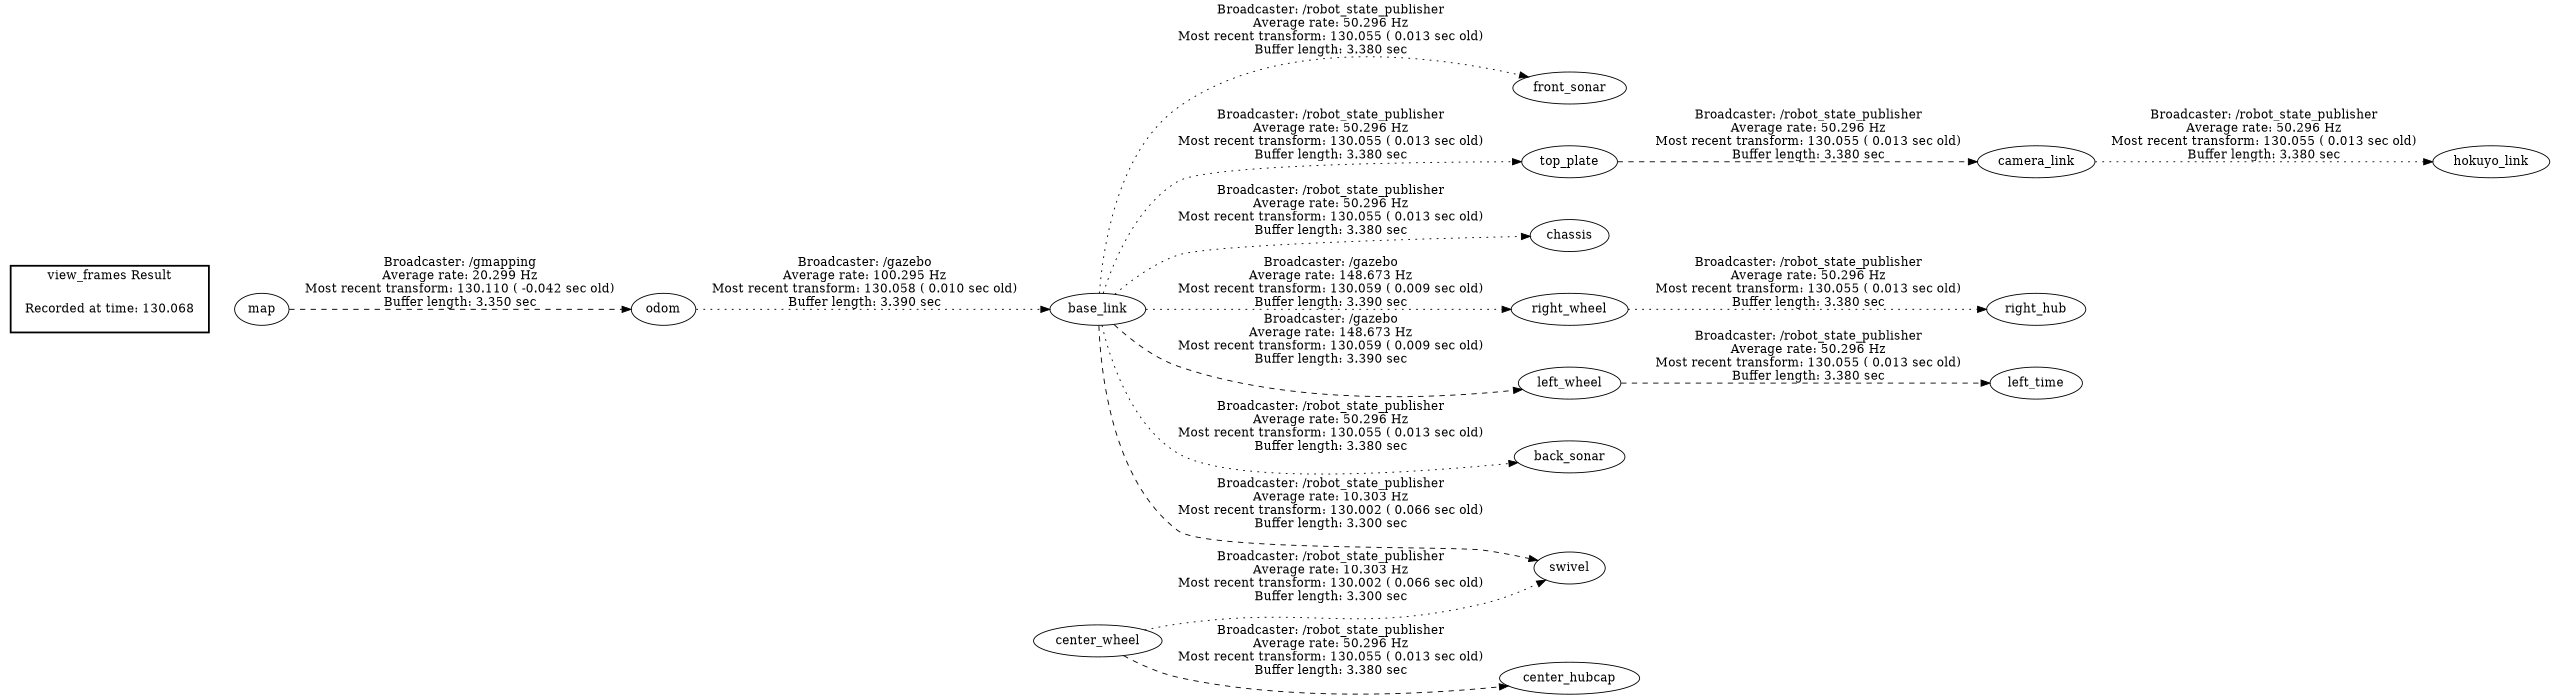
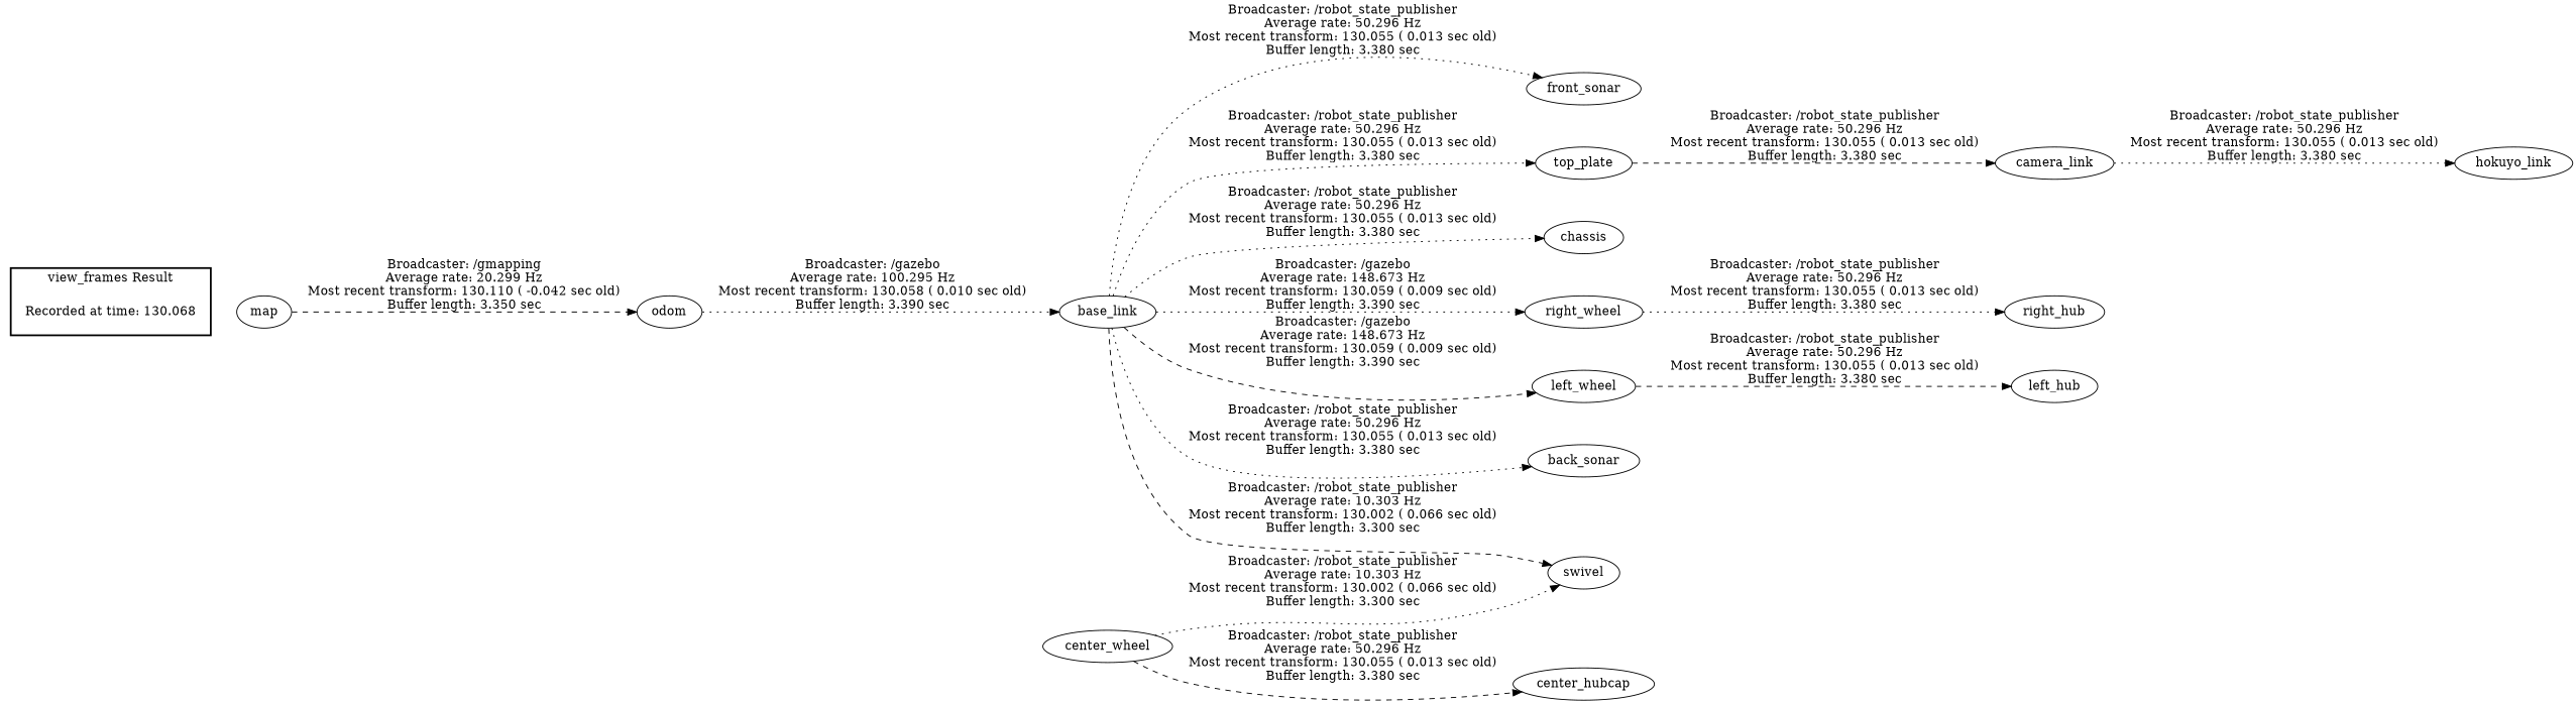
  digraph {
    rankdir=LR
    edge [style=dotted]
    "Recorded at time: 130.068" [shape=plaintext]
    map
    odom
    base_link
    right_wheel
    left_wheel
    back_sonar
    front_sonar
    top_plate
    swivel
    chassis
    right_hub
-   left_hub [label=left_time]
+   left_hub
    camera_link
    hokuyo_link
    center_wheel
    center_hubcap
    subgraph cluster_1 {
      color=black
      label="view_frames Result"
      style=bold
      "Recorded at time: 130.068"
    }
    "Recorded at time: 130.068" -> map [style=invis]
    map -> odom [label="Broadcaster: /gmapping\nAverage rate: 20.299 Hz\nMost recent transform: 130.110 ( -0.042 sec old)\nBuffer length: 3.350 sec\n" style=dashed]
    odom -> base_link [label="Broadcaster: /gazebo\nAverage rate: 100.295 Hz\nMost recent transform: 130.058 ( 0.010 sec old)\nBuffer length: 3.390 sec\n"]
    base_link -> right_wheel [label="Broadcaster: /gazebo\nAverage rate: 148.673 Hz\nMost recent transform: 130.059 ( 0.009 sec old)\nBuffer length: 3.390 sec\n"]
    base_link -> left_wheel [label="Broadcaster: /gazebo\nAverage rate: 148.673 Hz\nMost recent transform: 130.059 ( 0.009 sec old)\nBuffer length: 3.390 sec\n" style=dashed]
    base_link -> back_sonar [label="Broadcaster: /robot_state_publisher\nAverage rate: 50.296 Hz\nMost recent transform: 130.055 ( 0.013 sec old)\nBuffer length: 3.380 sec\n"]
    base_link -> front_sonar [label="Broadcaster: /robot_state_publisher\nAverage rate: 50.296 Hz\nMost recent transform: 130.055 ( 0.013 sec old)\nBuffer length: 3.380 sec\n"]
    base_link -> top_plate [label="Broadcaster: /robot_state_publisher\nAverage rate: 50.296 Hz\nMost recent transform: 130.055 ( 0.013 sec old)\nBuffer length: 3.380 sec\n"]
    base_link -> swivel [label="Broadcaster: /robot_state_publisher\nAverage rate: 10.303 Hz\nMost recent transform: 130.002 ( 0.066 sec old)\nBuffer length: 3.300 sec\n" style=dashed]
    base_link -> chassis [label="Broadcaster: /robot_state_publisher\nAverage rate: 50.296 Hz\nMost recent transform: 130.055 ( 0.013 sec old)\nBuffer length: 3.380 sec\n"]
    right_wheel -> right_hub [label="Broadcaster: /robot_state_publisher\nAverage rate: 50.296 Hz\nMost recent transform: 130.055 ( 0.013 sec old)\nBuffer length: 3.380 sec\n"]
    left_wheel -> left_hub [label="Broadcaster: /robot_state_publisher\nAverage rate: 50.296 Hz\nMost recent transform: 130.055 ( 0.013 sec old)\nBuffer length: 3.380 sec\n" style=dashed]
    top_plate -> camera_link [label="Broadcaster: /robot_state_publisher\nAverage rate: 50.296 Hz\nMost recent transform: 130.055 ( 0.013 sec old)\nBuffer length: 3.380 sec\n" style=dashed]
    camera_link -> hokuyo_link [label="Broadcaster: /robot_state_publisher\nAverage rate: 50.296 Hz\nMost recent transform: 130.055 ( 0.013 sec old)\nBuffer length: 3.380 sec\n"]
    center_wheel -> swivel [label="Broadcaster: /robot_state_publisher\nAverage rate: 10.303 Hz\nMost recent transform: 130.002 ( 0.066 sec old)\nBuffer length: 3.300 sec\n"]
    center_wheel -> center_hubcap [label="Broadcaster: /robot_state_publisher\nAverage rate: 50.296 Hz\nMost recent transform: 130.055 ( 0.013 sec old)\nBuffer length: 3.380 sec\n" style=dashed]
  }
